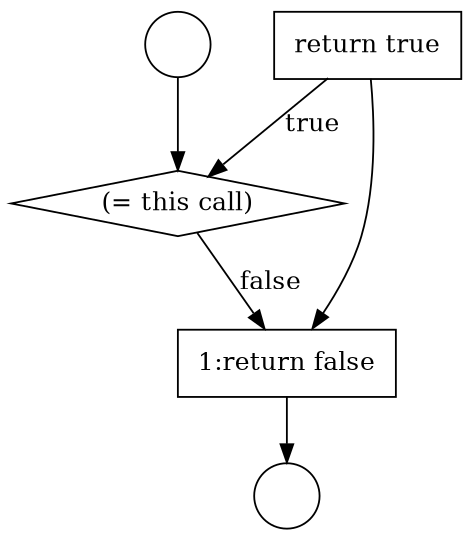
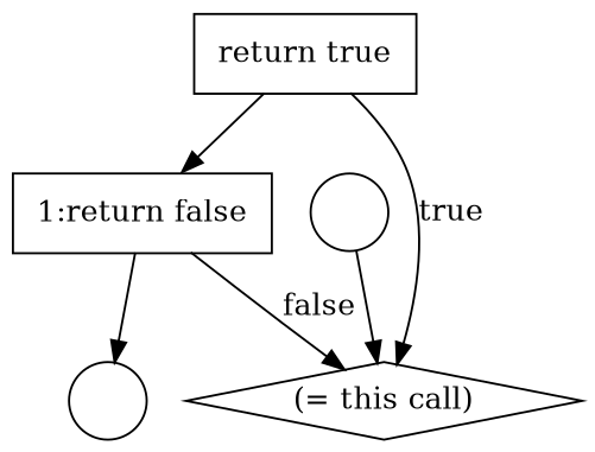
  digraph {
    node [color=black fillcolor=white shape=none style=filled]
    edge [color=black]
    n1 [label=<<font color="black">     <table border="0" cellborder="1" cellspacing="0" cellpadding="10">       <tr><td align="left">1:return false</td></tr>     </table>   </font>> margin=0]
    n2 [label=" " shape=circle]
    n3 [label=" " shape=circle]
    n4 [label=<<font color="black">(= this call)</font>> shape=diamond]
    n5 [label=<<font color="black">     <table border="0" cellborder="1" cellspacing="0" cellpadding="10">       <tr><td align="left">return true</td></tr>     </table>   </font>> margin=0]
    n1 -> n2
    n3 -> n4
-   n4 -> n1 [label=<<font color="black">false</font>>]
+   n1 -> n4 [label=<<font color="black">false</font>>]
    n5 -> n1
    n5 -> n4 [label=<<font color="black">true</font>>]
  }
